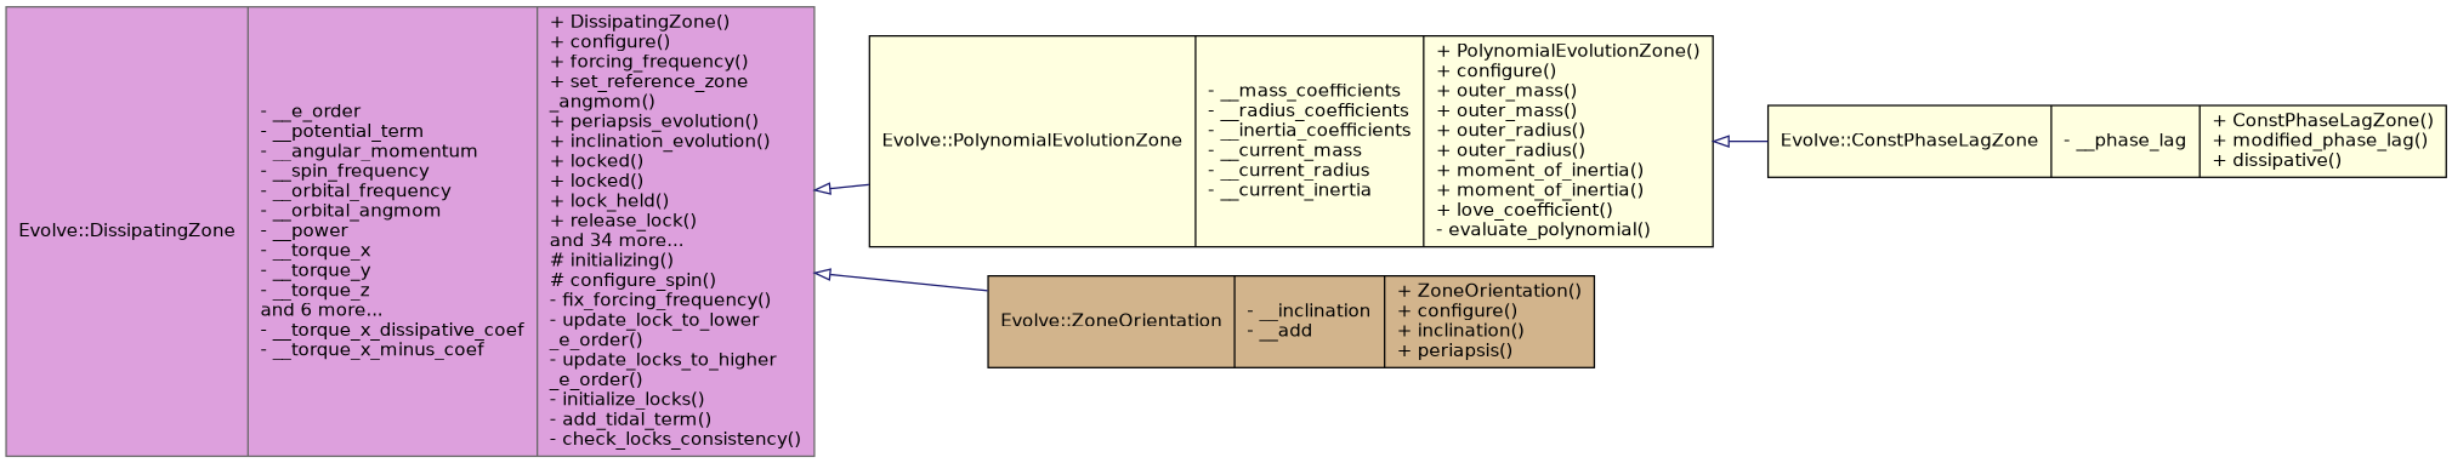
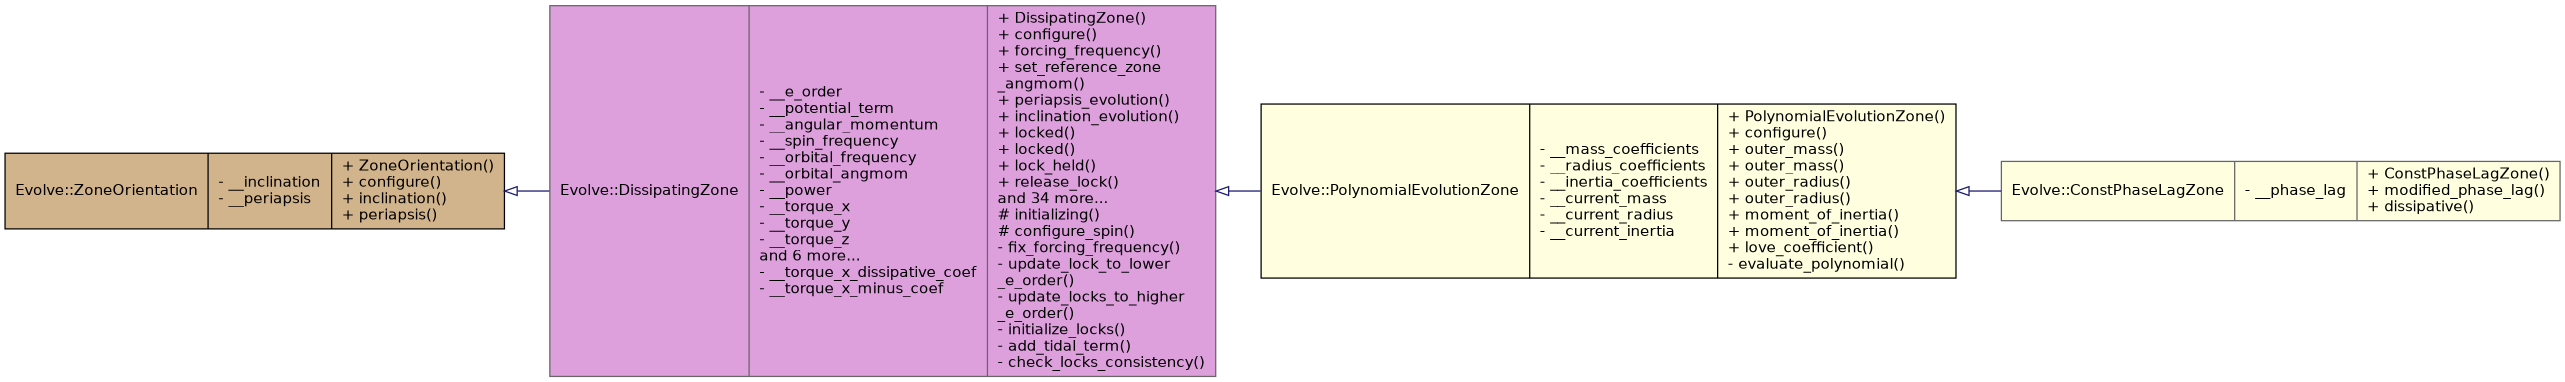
  digraph {
    rankdir=LR
    node [color=gray40 fillcolor=lightyellow fontname=Helvetica fontsize=12 shape=record style=filled]
    edge [arrowtail=onormal color=midnightblue dir=back fontname=Helvetica fontsize=12 labelfontname=Helvetica labelfontsize=12 style=solid]
-   n1 [color=black fontcolor=black height=0.2 label="{Evolve::ConstPhaseLagZone\n|- __phase_lag\l|+ ConstPhaseLagZone()\l+ modified_phase_lag()\l+ dissipative()\l}" width=0.4]
+   n1 [fontcolor=black height=0.2 label="{Evolve::ConstPhaseLagZone\n|- __phase_lag\l|+ ConstPhaseLagZone()\l+ modified_phase_lag()\l+ dissipative()\l}" width=0.4]
    n2 [color=black height=0.2 label="{Evolve::PolynomialEvolutionZone\n|- __mass_coefficients\l- __radius_coefficients\l- __inertia_coefficients\l- __current_mass\l- __current_radius\l- __current_inertia\l|+ PolynomialEvolutionZone()\l+ configure()\l+ outer_mass()\l+ outer_mass()\l+ outer_radius()\l+ outer_radius()\l+ moment_of_inertia()\l+ moment_of_inertia()\l+ love_coefficient()\l- evaluate_polynomial()\l}" width=0.4]
    n3 [fillcolor=plum height=0.2 label="{Evolve::DissipatingZone\n|- __e_order\l- __potential_term\l- __angular_momentum\l- __spin_frequency\l- __orbital_frequency\l- __orbital_angmom\l- __power\l- __torque_x\l- __torque_y\l- __torque_z\land 6 more...\l- __torque_x_dissipative_coef\l- __torque_x_minus_coef\l|+ DissipatingZone()\l+ configure()\l+ forcing_frequency()\l+ set_reference_zone\l_angmom()\l+ periapsis_evolution()\l+ inclination_evolution()\l+ locked()\l+ locked()\l+ lock_held()\l+ release_lock()\land 34 more...\l# initializing()\l# configure_spin()\l- fix_forcing_frequency()\l- update_lock_to_lower\l_e_order()\l- update_locks_to_higher\l_e_order()\l- initialize_locks()\l- add_tidal_term()\l- check_locks_consistency()\l}" width=0.4]
-   n4 [color=black fillcolor=tan height=0.2 label="{Evolve::ZoneOrientation\n|- __inclination\l- __add\l|+ ZoneOrientation()\l+ configure()\l+ inclination()\l+ periapsis()\l}" width=0.4]
+   n4 [color=black fillcolor=tan height=0.2 label="{Evolve::ZoneOrientation\n|- __inclination\l- __periapsis\l|+ ZoneOrientation()\l+ configure()\l+ inclination()\l+ periapsis()\l}" width=0.4]
    n2 -> n1
    n3 -> n2
-   n3 -> n4
+   n4 -> n3
  }
